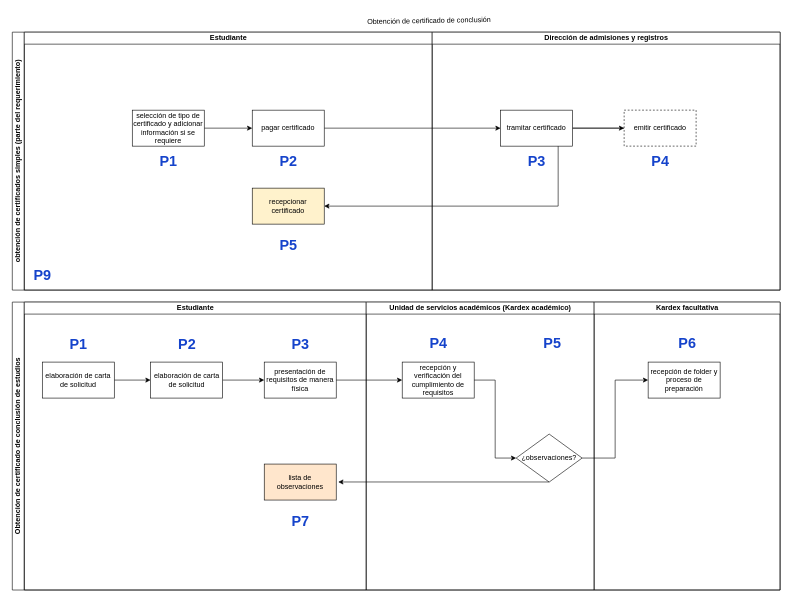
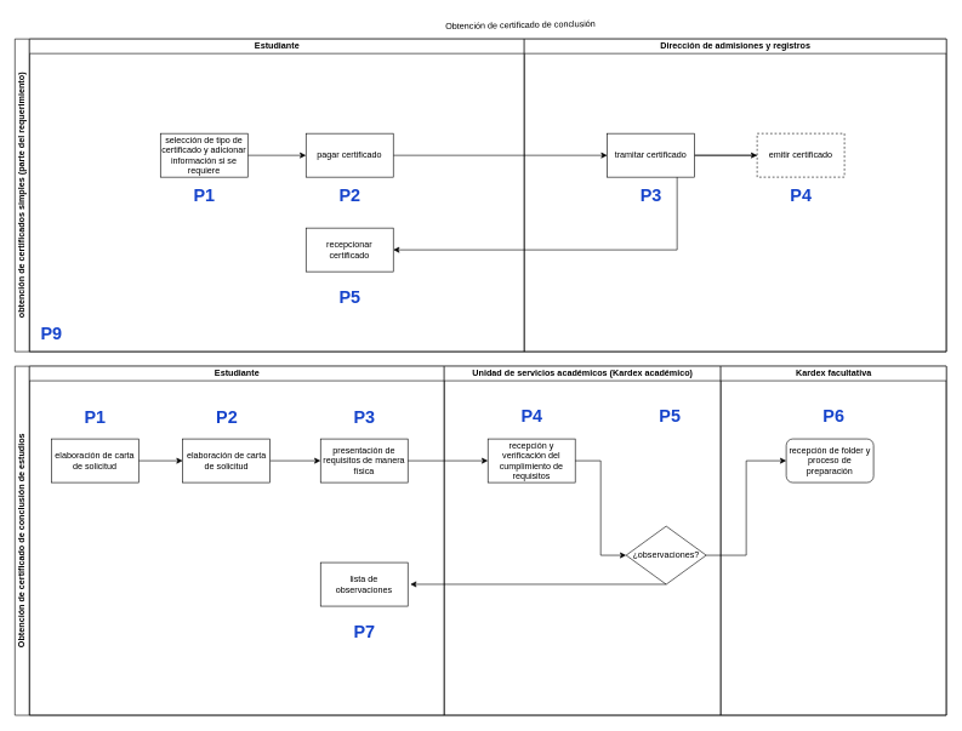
  <mxCell id="0" />
  <mxCell id="1" parent="0" />
  <mxCell id="2" value="Obtención de certificado de conclusión" style="text;whiteSpace=wrap;html=1;rotation=-1;" vertex="1" parent="1"><mxGeometry x="610" y="20.5" width="216.25" height="32.5" as="geometry" /></mxCell>
  <mxCell id="3" value="obtención de certificados simples (parte del requerimiento)" style="swimlane;html=1;childLayout=stackLayout;resizeParent=1;resizeParentMax=0;startSize=20;horizontal=0;horizontalStack=1;whiteSpace=wrap;" vertex="1" parent="1"><mxGeometry x="20" y="53" width="1280" height="430" as="geometry" /></mxCell>
  <mxCell id="4" style="edgeStyle=orthogonalEdgeStyle;rounded=0;orthogonalLoop=1;jettySize=auto;html=1;entryX=1;entryY=0.5;entryDx=0;entryDy=0;" edge="1" parent="3" source="18" target="10"><mxGeometry relative="1" as="geometry"><Array as="points"><mxPoint x="910" y="290" /></Array></mxGeometry></mxCell>
  <mxCell id="5" style="edgeStyle=orthogonalEdgeStyle;rounded=0;orthogonalLoop=1;jettySize=auto;html=1;entryX=0;entryY=0.5;entryDx=0;entryDy=0;" edge="1" parent="3" source="9" target="17"><mxGeometry relative="1" as="geometry" /></mxCell>
  <mxCell id="6" value="Estudiante" style="swimlane;html=1;startSize=20;" vertex="1" parent="3"><mxGeometry x="20" width="680" height="430" as="geometry" /></mxCell>
  <mxCell id="7" style="edgeStyle=orthogonalEdgeStyle;rounded=0;orthogonalLoop=1;jettySize=auto;html=1;entryX=0;entryY=0.5;entryDx=0;entryDy=0;" edge="1" parent="6" source="8" target="9"><mxGeometry relative="1" as="geometry" /></mxCell>
  <mxCell id="8" value="selección de tipo de certificado y adicionar información si se requiere" style="rounded=0;whiteSpace=wrap;html=1;" vertex="1" parent="6"><mxGeometry x="180" y="130" width="120" height="60" as="geometry" /></mxCell>
  <mxCell id="9" value="pagar certificado" style="rounded=0;whiteSpace=wrap;html=1;" vertex="1" parent="6"><mxGeometry x="380" y="130" width="120" height="60" as="geometry" /></mxCell>
- <mxCell id="10" value="recepcionar certificado" style="rounded=0;whiteSpace=wrap;html=1;fillColor=#fff2cc;" vertex="1" parent="6"><mxGeometry x="380" y="260" width="120" height="60" as="geometry" /></mxCell>
+ <mxCell id="10" value="recepcionar certificado" style="rounded=0;whiteSpace=wrap;html=1;" vertex="1" parent="6"><mxGeometry x="380" y="260" width="120" height="60" as="geometry" /></mxCell>
  <mxCell id="11" value="P1" style="text;strokeColor=none;fillColor=none;html=1;fontSize=24;fontStyle=1;verticalAlign=middle;align=center;fontColor=#1543cb;" vertex="1" parent="6"><mxGeometry x="220" y="200" width="40" height="30" as="geometry" /></mxCell>
  <mxCell id="12" value="P2" style="text;strokeColor=none;fillColor=none;html=1;fontSize=24;fontStyle=1;verticalAlign=middle;align=center;fontColor=#1543cb;" vertex="1" parent="6"><mxGeometry x="420" y="200" width="40" height="30" as="geometry" /></mxCell>
  <mxCell id="13" value="P5" style="text;strokeColor=none;fillColor=none;html=1;fontSize=24;fontStyle=1;verticalAlign=middle;align=center;fontColor=#1543cb;" vertex="1" parent="6"><mxGeometry x="420" y="340" width="40" height="30" as="geometry" /></mxCell>
  <mxCell id="14" value="P9" style="text;strokeColor=none;fillColor=none;html=1;fontSize=24;fontStyle=1;verticalAlign=middle;align=center;fontColor=#1543cb;" vertex="1" parent="6"><mxGeometry x="10" y="390" width="40" height="30" as="geometry" /></mxCell>
  <mxCell id="15" value="Dirección de admisiones y registros" style="swimlane;html=1;startSize=20;" vertex="1" parent="3"><mxGeometry x="700" width="580" height="430" as="geometry" /></mxCell>
  <mxCell id="16" style="edgeStyle=orthogonalEdgeStyle;rounded=0;orthogonalLoop=1;jettySize=auto;html=1;entryX=0;entryY=0.5;entryDx=0;entryDy=0;" edge="1" parent="15" source="17" target="18"><mxGeometry relative="1" as="geometry" /></mxCell>
  <mxCell id="17" value="tramitar certificado" style="rounded=0;whiteSpace=wrap;html=1;" vertex="1" parent="15"><mxGeometry x="114" y="130" width="120" height="60" as="geometry" /></mxCell>
  <mxCell id="18" value="emitir certificado" style="rounded=0;whiteSpace=wrap;html=1;dashed=1;" vertex="1" parent="15"><mxGeometry x="320" y="130" width="120" height="60" as="geometry" /></mxCell>
  <mxCell id="19" value="P3" style="text;strokeColor=none;fillColor=none;html=1;fontSize=24;fontStyle=1;verticalAlign=middle;align=center;fontColor=#1543cb;" vertex="1" parent="15"><mxGeometry x="154" y="200" width="40" height="30" as="geometry" /></mxCell>
  <mxCell id="20" value="P4" style="text;strokeColor=none;fillColor=none;html=1;fontSize=24;fontStyle=1;verticalAlign=middle;align=center;fontColor=#1543cb;" vertex="1" parent="15"><mxGeometry x="360" y="200" width="40" height="30" as="geometry" /></mxCell>
  <mxCell id="21" value="Obtención de certificado de conclusión de estudios" style="swimlane;html=1;childLayout=stackLayout;resizeParent=1;resizeParentMax=0;startSize=20;horizontal=0;horizontalStack=1;whiteSpace=wrap;" vertex="1" parent="1"><mxGeometry x="20" y="503" width="1280" height="480" as="geometry" /></mxCell>
  <mxCell id="22" value="Estudiante" style="swimlane;html=1;startSize=20;" vertex="1" parent="21"><mxGeometry x="20" width="570" height="480" as="geometry" /></mxCell>
  <mxCell id="23" style="edgeStyle=orthogonalEdgeStyle;rounded=0;orthogonalLoop=1;jettySize=auto;html=1;entryX=0;entryY=0.5;entryDx=0;entryDy=0;" edge="1" parent="22" source="24" target="26"><mxGeometry relative="1" as="geometry" /></mxCell>
  <mxCell id="24" value="elaboración de carta de solicitud" style="rounded=0;whiteSpace=wrap;html=1;" vertex="1" parent="22"><mxGeometry x="30" y="100" width="120" height="60" as="geometry" /></mxCell>
  <mxCell id="25" style="edgeStyle=orthogonalEdgeStyle;rounded=0;orthogonalLoop=1;jettySize=auto;html=1;entryX=0;entryY=0.5;entryDx=0;entryDy=0;" edge="1" parent="22" source="26" target="27"><mxGeometry relative="1" as="geometry" /></mxCell>
  <mxCell id="26" value="elaboración de carta de solicitud" style="rounded=0;whiteSpace=wrap;html=1;" vertex="1" parent="22"><mxGeometry x="210.5" y="100" width="120" height="60" as="geometry" /></mxCell>
  <mxCell id="27" value="presentación de requisitos de manera física" style="rounded=0;whiteSpace=wrap;html=1;" vertex="1" parent="22"><mxGeometry x="400" y="100" width="120" height="60" as="geometry" /></mxCell>
- <mxCell id="28" value="lista de observaciones" style="rounded=0;whiteSpace=wrap;html=1;fillColor=#ffe6cc;" vertex="1" parent="22"><mxGeometry x="400" y="270" width="120" height="60" as="geometry" /></mxCell>
+ <mxCell id="28" value="lista de observaciones" style="rounded=0;whiteSpace=wrap;html=1;" vertex="1" parent="22"><mxGeometry x="400" y="270" width="120" height="60" as="geometry" /></mxCell>
  <mxCell id="29" value="P1" style="text;strokeColor=none;fillColor=none;html=1;fontSize=24;fontStyle=1;verticalAlign=middle;align=center;fontColor=#1543cb;" vertex="1" parent="22"><mxGeometry x="70" y="55" width="40" height="30" as="geometry" /></mxCell>
  <mxCell id="30" value="P2" style="text;strokeColor=none;fillColor=none;html=1;fontSize=24;fontStyle=1;verticalAlign=middle;align=center;fontColor=#1543cb;" vertex="1" parent="22"><mxGeometry x="250.5" y="55" width="40" height="30" as="geometry" /></mxCell>
  <mxCell id="31" value="P3" style="text;strokeColor=none;fillColor=none;html=1;fontSize=24;fontStyle=1;verticalAlign=middle;align=center;fontColor=#1543cb;" vertex="1" parent="22"><mxGeometry x="440" y="55" width="40" height="30" as="geometry" /></mxCell>
  <mxCell id="32" value="P7" style="text;strokeColor=none;fillColor=none;html=1;fontSize=24;fontStyle=1;verticalAlign=middle;align=center;fontColor=#1543cb;" vertex="1" parent="22"><mxGeometry x="440" y="350" width="40" height="30" as="geometry" /></mxCell>
  <mxCell id="33" value="Unidad de servicios académicos (Kardex académico)" style="swimlane;html=1;startSize=20;" vertex="1" parent="21"><mxGeometry x="590" width="380" height="480" as="geometry" /></mxCell>
  <mxCell id="34" value="recepción y verificación del cumplimiento de requisitos" style="rounded=0;whiteSpace=wrap;html=1;" vertex="1" parent="33"><mxGeometry x="60" y="100" width="120" height="60" as="geometry" /></mxCell>
  <mxCell id="35" value="P4" style="text;strokeColor=none;fillColor=none;html=1;fontSize=24;fontStyle=1;verticalAlign=middle;align=center;fontColor=#1543cb;" vertex="1" parent="33"><mxGeometry x="100" y="54" width="40" height="30" as="geometry" /></mxCell>
  <mxCell id="36" value="¿observaciones?" style="rhombus;whiteSpace=wrap;html=1;" vertex="1" parent="33"><mxGeometry x="250" y="220" width="110" height="80" as="geometry" /></mxCell>
  <mxCell id="37" style="edgeStyle=orthogonalEdgeStyle;rounded=0;orthogonalLoop=1;jettySize=auto;html=1;entryX=0;entryY=0.5;entryDx=0;entryDy=0;" edge="1" parent="33" source="34" target="36"><mxGeometry relative="1" as="geometry" /></mxCell>
  <mxCell id="38" value="P5" style="text;strokeColor=none;fillColor=none;html=1;fontSize=24;fontStyle=1;verticalAlign=middle;align=center;fontColor=#1543cb;" vertex="1" parent="33"><mxGeometry x="290" y="54" width="40" height="30" as="geometry" /></mxCell>
  <mxCell id="39" value="Kardex facultativa" style="swimlane;html=1;startSize=20;" vertex="1" parent="21"><mxGeometry x="970" width="310" height="480" as="geometry" /></mxCell>
  <mxCell id="40" value="P6" style="text;strokeColor=none;fillColor=none;html=1;fontSize=24;fontStyle=1;verticalAlign=middle;align=center;fontColor=#1543cb;" vertex="1" parent="39"><mxGeometry x="135" y="54" width="40" height="30" as="geometry" /></mxCell>
- <mxCell id="41" value="recepción de folder y proceso de preparación" style="rounded=0;whiteSpace=wrap;html=1;" vertex="1" parent="39"><mxGeometry x="90" y="100" width="120" height="60" as="geometry" /></mxCell>
+ <mxCell id="41" value="recepción de folder y proceso de preparación" style="whiteSpace=wrap;html=1;rounded=1;" vertex="1" parent="39"><mxGeometry x="90" y="100" width="120" height="60" as="geometry" /></mxCell>
  <mxCell id="42" style="edgeStyle=orthogonalEdgeStyle;rounded=0;orthogonalLoop=1;jettySize=auto;html=1;entryX=0;entryY=0.5;entryDx=0;entryDy=0;" edge="1" parent="21" source="36" target="41"><mxGeometry relative="1" as="geometry" /></mxCell>
  <mxCell id="43" style="edgeStyle=orthogonalEdgeStyle;rounded=0;orthogonalLoop=1;jettySize=auto;html=1;" edge="1" parent="21" source="27" target="34"><mxGeometry relative="1" as="geometry" /></mxCell>
  <mxCell id="44" style="edgeStyle=orthogonalEdgeStyle;rounded=0;orthogonalLoop=1;jettySize=auto;html=1;entryX=1.028;entryY=0.498;entryDx=0;entryDy=0;entryPerimeter=0;" edge="1" parent="21" source="36" target="28"><mxGeometry relative="1" as="geometry"><mxPoint x="550" y="300" as="targetPoint" /><Array as="points"><mxPoint x="895" y="300" /></Array></mxGeometry></mxCell>
